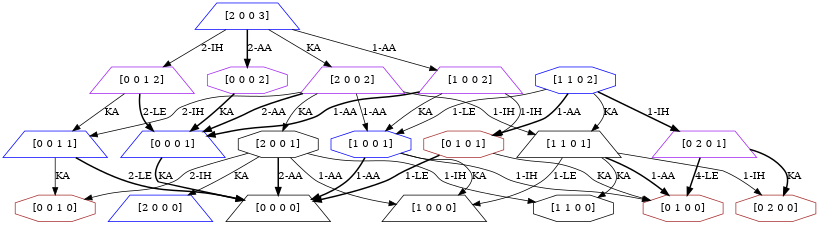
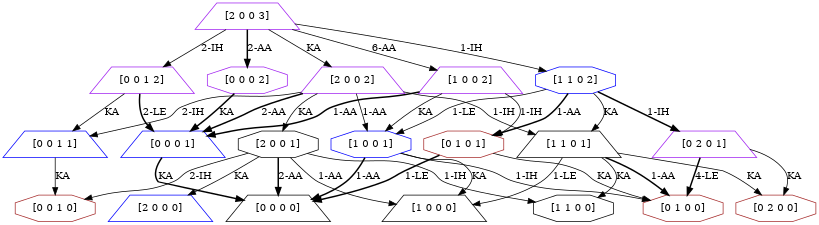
  digraph {
    node [capacity="[0]" color=purple shape=trapezium stock="[0 0]" time=0 value=0.0]
    edge [goal="[0 0 0 0]" modus=KA not_best_politic=True revenue=0 time=1 weight=0.0 weight_goal=0.0]
    n1 [color=brown label="[0 0 1 0]" shape=octagon stock="[0 1]"]
    n2 [color=blue label="[0 0 1 1]" stock="[0 1]" time=1 value=20.0]
    n3 [color=black label="[0 0 0 0]"]
    n4 [label="[0 0 1 2]" stock="[0 1]" time=2 value=38.0]
    n5 [color=blue label="[0 0 0 1]" time=1]
    n6 [capacity="[1]" color=black label="[1 1 0 1]" stock="[1 0]" time=1 value=100.0]
    n7 [capacity="[1]" color=black label="[1 0 0 0]"]
    n8 [color=brown label="[0 2 0 0]" shape=octagon stock="[2 0]"]
    n9 [color=brown label="[0 1 0 0]" shape=octagon stock="[1 0]"]
    n10 [capacity="[1]" color=black label="[1 1 0 0]" shape=octagon stock="[1 0]"]
    n11 [capacity="[1]" color=blue label="[1 1 0 2]" shape=octagon stock="[1 0]" time=2 value=150.0]
    n12 [capacity="[1]" color=blue label="[1 0 0 1]" shape=octagon time=1 value=50.0]
    n13 [label="[0 2 0 1]" stock="[2 0]" time=1 value=50.0]
    n14 [color=brown label="[0 1 0 1]" shape=octagon stock="[1 0]" time=1 value=50.0]
    n15 [label="[0 0 0 2]" shape=octagon time=2]
    n16 [capacity="[1]" label="[1 0 0 2]" time=2 value=75.0]
    n17 [capacity="[2]" label="[2 0 0 2]" time=2 value=138.0]
    n18 [capacity="[2]" color=black label="[2 0 0 1]" shape=octagon time=1 value=70.0]
    n19 [capacity="[2]" color=blue label="[2 0 0 0]"]
-   n20 [capacity="[2]" color=blue label="[2 0 0 3]" time=3 value=168.703]
+   n20 [capacity="[2]" label="[2 0 0 3]" time=3 value=168.703]
    n2 -> n1 [goal="[0 0 1 0]" label=KA]
-   n2 -> n3 [label="2-LE" modus=LE not_best_politic=False revenue=200 style=bold weight=200.0]
    n4 -> n2 [goal="[0 0 1 1]" label=KA time=2 weight_goal=20.0]
    n4 -> n5 [goal="[0 0 0 1]" label="2-LE" modus=LE not_best_politic=False revenue=200 style=bold time=2 weight=180.0]
    n5 -> n3 [label=KA not_best_politic=False style=bold]
    n6 -> n7 [goal="[1 0 0 0]" label="1-LE" modus=LE revenue=100 weight=100.0]
-   n6 -> n8 [goal="[0 2 0 0]" label="1-IH" modus=IH]
+   n6 -> n8 [goal="[0 2 0 0]" label=KA modus=IH]
    n6 -> n9 [goal="[0 1 0 0]" label="1-AA" modus=AA not_best_politic=False revenue=100 style=bold weight=100.0]
    n6 -> n10 [goal="[1 1 0 0]" label=KA]
    n11 -> n6 [goal="[1 1 0 1]" label=KA time=2 weight_goal=100.0]
    n11 -> n12 [goal="[1 0 0 1]" label="1-LE" modus=LE revenue=100 time=2 weight=50.0 weight_goal=50.0]
    n11 -> n13 [goal="[0 2 0 1]" label="1-IH" modus=IH style=bold time=2 weight=-50.0 weight_goal=50.0]
    n11 -> n14 [goal="[0 1 0 1]" label="1-AA" modus=AA not_best_politic=False revenue=100 style=bold time=2 weight=50.0 weight_goal=50.0]
    n12 -> n3 [label="1-AA" modus=AA not_best_politic=False revenue=100 style=bold weight=100.0]
    n12 -> n7 [goal="[1 0 0 0]" label=KA]
    n12 -> n9 [goal="[0 1 0 0]" label="1-IH" modus=IH]
-   n13 -> n8 [goal="[0 2 0 0]" label=KA style=bold]
+   n13 -> n8 [goal="[0 2 0 0]" label=KA]
    n13 -> n9 [goal="[0 1 0 0]" label="4-LE" modus=LE not_best_politic=False revenue=100 style=bold weight=100.0]
    n14 -> n3 [label="1-LE" modus=LE not_best_politic=False revenue=100 style=bold weight=100.0]
    n14 -> n9 [goal="[0 1 0 0]" label=KA]
    n15 -> n5 [goal="[0 0 0 1]" label=KA not_best_politic=False style=bold time=2]
    n16 -> n5 [goal="[0 0 0 1]" label="1-AA" modus=AA not_best_politic=False revenue=100 style=bold time=2 weight=50.0]
    n16 -> n12 [goal="[1 0 0 1]" label=KA time=2 weight_goal=50.0]
    n16 -> n14 [goal="[0 1 0 1]" label="1-IH" modus=IH time=2 weight_goal=50.0]
    n17 -> n2 [goal="[0 0 1 1]" label="2-IH" modus=IH time=2 weight=-50.0 weight_goal=20.0]
    n17 -> n5 [goal="[0 0 0 1]" label="2-AA" modus=AA not_best_politic=False revenue=200 style=bold time=2 weight=130.0]
    n17 -> n6 [goal="[1 1 0 1]" label="1-IH" modus=IH time=2 weight=30.0 weight_goal=100.0]
    n17 -> n12 [goal="[1 0 0 1]" label="1-AA" modus=AA revenue=100 time=2 weight=80.0 weight_goal=50.0]
    n17 -> n18 [goal="[2 0 0 1]" label=KA time=2 weight_goal=70.0]
    n18 -> n1 [goal="[0 0 1 0]" label="2-IH" modus=IH]
    n18 -> n3 [label="2-AA" modus=AA not_best_politic=False revenue=200 style=bold weight=200.0]
    n18 -> n7 [goal="[1 0 0 0]" label="1-AA" modus=AA revenue=100 weight=100.0]
    n18 -> n10 [goal="[1 1 0 0]" label="1-IH" modus=IH]
    n18 -> n19 [goal="[2 0 0 0]" label=KA]
    n20 -> n4 [goal="[0 0 1 2]" label="2-IH" modus=IH time=3 weight=-100.0 weight_goal=38.0]
+   n20 -> n11 [goal="[1 1 0 2]" label="1-IH" modus=IH time=3 weight=12.0 weight_goal=150.0]
    n20 -> n15 [goal="[0 0 0 2]" label="2-AA" modus=AA not_best_politic=False revenue=200 style=bold time=3 weight=62.0]
-   n20 -> n16 [goal="[1 0 0 2]" label="1-AA" modus=AA revenue=100 time=3 weight=37.0 weight_goal=75.0]
+   n20 -> n16 [goal="[1 0 0 2]" label="6-AA" modus=AA revenue=100 time=3 weight=37.0 weight_goal=75.0]
    n20 -> n17 [goal="[2 0 0 2]" label=KA time=3 weight_goal=138.0]
  }
